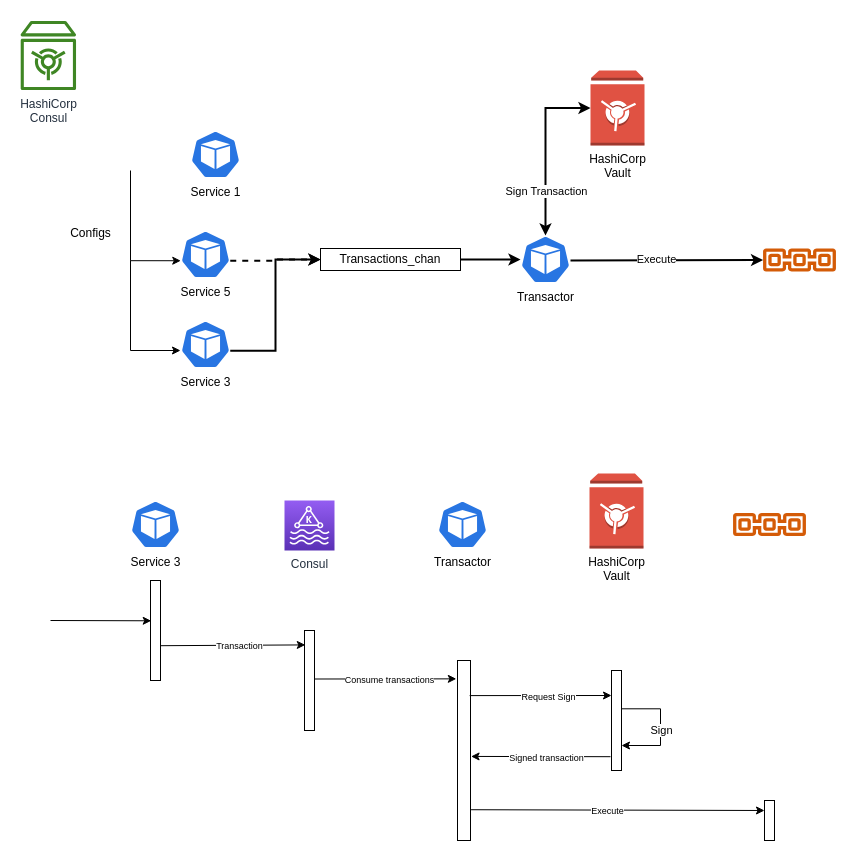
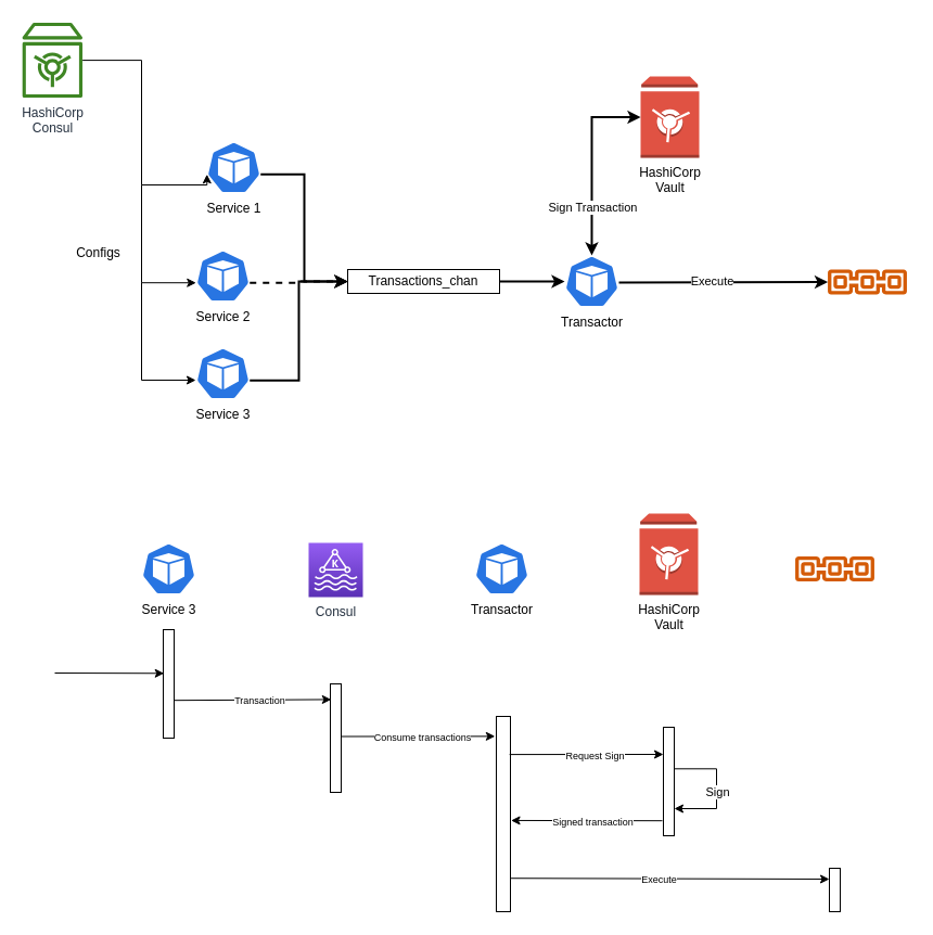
  <mxCell id="0" />
  <mxCell id="1" parent="0" />
  <mxCell id="2" value="Service 1" style="sketch=0;html=1;dashed=0;whitespace=wrap;fillColor=#2875E2;strokeColor=#ffffff;points=[[0.005,0.63,0],[0.1,0.2,0],[0.9,0.2,0],[0.5,0,0],[0.995,0.63,0],[0.72,0.99,0],[0.5,1,0],[0.28,0.99,0]];verticalLabelPosition=bottom;align=center;verticalAlign=top;shape=mxgraph.kubernetes.icon;prIcon=pod;flipV=0;" vertex="1" parent="1"><mxGeometry x="190" y="130" width="50" height="48" as="geometry" /></mxCell>
- <mxCell id="3" value="Service 5" style="sketch=0;html=1;dashed=0;whitespace=wrap;fillColor=#2875E2;strokeColor=#ffffff;points=[[0.005,0.63,0],[0.1,0.2,0],[0.9,0.2,0],[0.5,0,0],[0.995,0.63,0],[0.72,0.99,0],[0.5,1,0],[0.28,0.99,0]];verticalLabelPosition=bottom;align=center;verticalAlign=top;shape=mxgraph.kubernetes.icon;prIcon=pod;flipV=0;" vertex="1" parent="1"><mxGeometry x="180" y="230" width="50" height="48" as="geometry" /></mxCell>
+ <mxCell id="3" value="Service 2" style="sketch=0;html=1;dashed=0;whitespace=wrap;fillColor=#2875E2;strokeColor=#ffffff;points=[[0.005,0.63,0],[0.1,0.2,0],[0.9,0.2,0],[0.5,0,0],[0.995,0.63,0],[0.72,0.99,0],[0.5,1,0],[0.28,0.99,0]];verticalLabelPosition=bottom;align=center;verticalAlign=top;shape=mxgraph.kubernetes.icon;prIcon=pod;flipV=0;" vertex="1" parent="1"><mxGeometry x="180" y="230" width="50" height="48" as="geometry" /></mxCell>
  <mxCell id="4" value="Service 3" style="sketch=0;html=1;dashed=0;whitespace=wrap;fillColor=#2875E2;strokeColor=#ffffff;points=[[0.005,0.63,0],[0.1,0.2,0],[0.9,0.2,0],[0.5,0,0],[0.995,0.63,0],[0.72,0.99,0],[0.5,1,0],[0.28,0.99,0]];verticalLabelPosition=bottom;align=center;verticalAlign=top;shape=mxgraph.kubernetes.icon;prIcon=pod;flipV=0;" vertex="1" parent="1"><mxGeometry x="180" y="320" width="50" height="48" as="geometry" /></mxCell>
  <mxCell id="5" value="HashiCorp &lt;br&gt;Vault" style="outlineConnect=0;dashed=0;verticalLabelPosition=bottom;verticalAlign=top;align=center;html=1;shape=mxgraph.aws3.vault;fillColor=#E05243;gradientColor=none;" vertex="1" parent="1"><mxGeometry x="590" y="70" width="54" height="75" as="geometry" /></mxCell>
  <mxCell id="6" value="HashiCorp&lt;br&gt;Consul" style="sketch=0;outlineConnect=0;fontColor=#232F3E;gradientColor=none;fillColor=#3F8624;strokeColor=none;dashed=0;verticalLabelPosition=bottom;verticalAlign=top;align=center;html=1;fontSize=12;fontStyle=0;aspect=fixed;pointerEvents=1;shape=mxgraph.aws4.vault;" vertex="1" parent="1"><mxGeometry x="20" y="20" width="55.64" height="70" as="geometry" /></mxCell>
+ <mxCell id="7" value="" style="endArrow=classic;html=1;rounded=0;entryX=0.005;entryY=0.63;entryDx=0;entryDy=0;entryPerimeter=0;edgeStyle=orthogonalEdgeStyle;" edge="1" parent="1" source="6" target="2"><mxGeometry width="50" height="50" relative="1" as="geometry"><mxPoint x="110" y="160" as="sourcePoint" /><mxPoint x="160" y="110" as="targetPoint" /><Array as="points"><mxPoint x="130" y="55" /><mxPoint x="130" y="170" /></Array></mxGeometry></mxCell>
  <mxCell id="8" value="" style="endArrow=classic;html=1;rounded=0;entryX=0.005;entryY=0.63;entryDx=0;entryDy=0;entryPerimeter=0;edgeStyle=orthogonalEdgeStyle;" edge="1" parent="1" target="3"><mxGeometry width="50" height="50" relative="1" as="geometry"><mxPoint x="130" y="170" as="sourcePoint" /><mxPoint x="150" y="250" as="targetPoint" /><Array as="points"><mxPoint x="130" y="260" /></Array></mxGeometry></mxCell>
  <mxCell id="9" value="" style="endArrow=classic;html=1;rounded=0;entryX=0.005;entryY=0.63;entryDx=0;entryDy=0;entryPerimeter=0;edgeStyle=orthogonalEdgeStyle;" edge="1" parent="1"><mxGeometry width="50" height="50" relative="1" as="geometry"><mxPoint x="130" y="260" as="sourcePoint" /><mxPoint x="180" y="350" as="targetPoint" /><Array as="points"><mxPoint x="130" y="350" /></Array></mxGeometry></mxCell>
  <mxCell id="10" value="Configs" style="text;html=1;align=center;verticalAlign=middle;resizable=0;points=[];autosize=1;strokeColor=none;fillColor=none;" vertex="1" parent="1"><mxGeometry x="60" y="218" width="60" height="30" as="geometry" /></mxCell>
  <mxCell id="11" value="Transactions_chan" style="whiteSpace=wrap;html=1;rounded=0;" vertex="1" parent="1"><mxGeometry x="320" y="248" width="140" height="22" as="geometry" /></mxCell>
+ <mxCell id="12" value="" style="endArrow=classic;html=1;rounded=0;strokeWidth=2;exitX=0.995;exitY=0.63;exitDx=0;exitDy=0;exitPerimeter=0;entryX=0;entryY=0.5;entryDx=0;entryDy=0;edgeStyle=orthogonalEdgeStyle;" edge="1" parent="1" source="2" target="11"><mxGeometry width="50" height="50" relative="1" as="geometry"><mxPoint x="360" y="190" as="sourcePoint" /><mxPoint x="410" y="140" as="targetPoint" /></mxGeometry></mxCell>
  <mxCell id="13" value="" style="endArrow=classic;html=1;rounded=0;strokeWidth=2;exitX=0.995;exitY=0.63;exitDx=0;exitDy=0;exitPerimeter=0;entryX=0;entryY=0.5;entryDx=0;entryDy=0;edgeStyle=orthogonalEdgeStyle;" edge="1" parent="1" source="4" target="11"><mxGeometry width="50" height="50" relative="1" as="geometry"><mxPoint x="240" y="180" as="sourcePoint" /><mxPoint x="420" y="150" as="targetPoint" /></mxGeometry></mxCell>
  <mxCell id="14" value="" style="endArrow=classic;html=1;rounded=0;strokeWidth=2;exitX=0.995;exitY=0.63;exitDx=0;exitDy=0;exitPerimeter=0;entryX=0;entryY=0.5;entryDx=0;entryDy=0;edgeStyle=orthogonalEdgeStyle;dashed=1;" edge="1" parent="1" source="3" target="11"><mxGeometry width="50" height="50" relative="1" as="geometry"><mxPoint x="250" y="190" as="sourcePoint" /><mxPoint x="430" y="160" as="targetPoint" /></mxGeometry></mxCell>
  <mxCell id="15" value="Transactor" style="sketch=0;html=1;dashed=0;whitespace=wrap;fillColor=#2875E2;strokeColor=#ffffff;points=[[0.005,0.63,0],[0.1,0.2,0],[0.9,0.2,0],[0.5,0,0],[0.995,0.63,0],[0.72,0.99,0],[0.5,1,0],[0.28,0.99,0]];verticalLabelPosition=bottom;align=center;verticalAlign=top;shape=mxgraph.kubernetes.icon;prIcon=pod;flipV=0;" vertex="1" parent="1"><mxGeometry x="520" y="235" width="50" height="48" as="geometry" /></mxCell>
  <mxCell id="16" value="" style="endArrow=classic;html=1;rounded=0;strokeWidth=2;exitX=1;exitY=0.5;exitDx=0;exitDy=0;" edge="1" parent="1" source="11" target="15"><mxGeometry width="50" height="50" relative="1" as="geometry"><mxPoint x="440" y="330" as="sourcePoint" /><mxPoint x="520" y="260" as="targetPoint" /></mxGeometry></mxCell>
  <mxCell id="17" value="" style="sketch=0;outlineConnect=0;fontColor=#232F3E;gradientColor=none;fillColor=#D45B07;strokeColor=none;dashed=0;verticalLabelPosition=bottom;verticalAlign=top;align=center;html=1;fontSize=12;fontStyle=0;aspect=fixed;shape=mxgraph.aws4.blockchain_resource;" vertex="1" parent="1"><mxGeometry x="760" y="248" width="78" height="23" as="geometry" /></mxCell>
  <mxCell id="18" value="" style="endArrow=classic;startArrow=classic;html=1;rounded=0;exitX=0.5;exitY=0;exitDx=0;exitDy=0;exitPerimeter=0;entryX=0;entryY=0.5;entryDx=0;entryDy=0;entryPerimeter=0;edgeStyle=orthogonalEdgeStyle;strokeWidth=2;" edge="1" parent="1" source="15" target="5"><mxGeometry width="50" height="50" relative="1" as="geometry"><mxPoint x="510" y="180" as="sourcePoint" /><mxPoint x="560" y="130" as="targetPoint" /></mxGeometry></mxCell>
  <mxCell id="19" value="Sign Transaction" style="edgeLabel;html=1;align=center;verticalAlign=middle;resizable=0;points=[];" vertex="1" connectable="0" parent="18"><mxGeometry x="-0.114" y="1" relative="1" as="geometry"><mxPoint x="1" y="31" as="offset" /></mxGeometry></mxCell>
  <mxCell id="20" value="" style="endArrow=classic;html=1;rounded=0;strokeWidth=2;" edge="1" parent="1" target="17"><mxGeometry width="50" height="50" relative="1" as="geometry"><mxPoint x="570" y="260" as="sourcePoint" /><mxPoint x="680" y="240" as="targetPoint" /></mxGeometry></mxCell>
  <mxCell id="21" value="Execute" style="edgeLabel;html=1;align=center;verticalAlign=middle;resizable=0;points=[];" vertex="1" connectable="0" parent="20"><mxGeometry x="-0.107" y="1" relative="1" as="geometry"><mxPoint as="offset" /></mxGeometry></mxCell>
  <mxCell id="22" value="Service 3" style="sketch=0;html=1;dashed=0;whitespace=wrap;fillColor=#2875E2;strokeColor=#ffffff;points=[[0.005,0.63,0],[0.1,0.2,0],[0.9,0.2,0],[0.5,0,0],[0.995,0.63,0],[0.72,0.99,0],[0.5,1,0],[0.28,0.99,0]];verticalLabelPosition=bottom;align=center;verticalAlign=top;shape=mxgraph.kubernetes.icon;prIcon=pod;flipV=0;" vertex="1" parent="1"><mxGeometry x="130" y="500" width="50" height="48" as="geometry" /></mxCell>
  <mxCell id="23" value="Transactor" style="sketch=0;html=1;dashed=0;whitespace=wrap;fillColor=#2875E2;strokeColor=#ffffff;points=[[0.005,0.63,0],[0.1,0.2,0],[0.9,0.2,0],[0.5,0,0],[0.995,0.63,0],[0.72,0.99,0],[0.5,1,0],[0.28,0.99,0]];verticalLabelPosition=bottom;align=center;verticalAlign=top;shape=mxgraph.kubernetes.icon;prIcon=pod;flipV=0;" vertex="1" parent="1"><mxGeometry x="437" y="500" width="50" height="48" as="geometry" /></mxCell>
  <mxCell id="24" value="HashiCorp &lt;br&gt;Vault" style="outlineConnect=0;dashed=0;verticalLabelPosition=bottom;verticalAlign=top;align=center;html=1;shape=mxgraph.aws3.vault;fillColor=#E05243;gradientColor=none;" vertex="1" parent="1"><mxGeometry x="589" y="473" width="54" height="75" as="geometry" /></mxCell>
  <mxCell id="25" value="" style="sketch=0;outlineConnect=0;fontColor=#232F3E;gradientColor=none;fillColor=#D45B07;strokeColor=none;dashed=0;verticalLabelPosition=bottom;verticalAlign=top;align=center;html=1;fontSize=12;fontStyle=0;aspect=fixed;shape=mxgraph.aws4.blockchain_resource;" vertex="1" parent="1"><mxGeometry x="730" y="512.5" width="78" height="23" as="geometry" /></mxCell>
  <mxCell id="26" value="Consul" style="sketch=0;points=[[0,0,0],[0.25,0,0],[0.5,0,0],[0.75,0,0],[1,0,0],[0,1,0],[0.25,1,0],[0.5,1,0],[0.75,1,0],[1,1,0],[0,0.25,0],[0,0.5,0],[0,0.75,0],[1,0.25,0],[1,0.5,0],[1,0.75,0]];outlineConnect=0;fontColor=#232F3E;gradientColor=#945DF2;gradientDirection=north;fillColor=#5A30B5;strokeColor=#ffffff;dashed=0;verticalLabelPosition=bottom;verticalAlign=top;align=center;html=1;fontSize=12;fontStyle=0;aspect=fixed;shape=mxgraph.aws4.resourceIcon;resIcon=mxgraph.aws4.managed_streaming_for_kafka;" vertex="1" parent="1"><mxGeometry x="284" y="500" width="50" height="50" as="geometry" /></mxCell>
  <mxCell id="27" value="" style="rounded=0;whiteSpace=wrap;html=1;" vertex="1" parent="1"><mxGeometry x="150" y="580" width="10" height="100" as="geometry" /></mxCell>
  <mxCell id="28" value="" style="endArrow=classic;html=1;rounded=0;entryX=0.071;entryY=0.403;entryDx=0;entryDy=0;entryPerimeter=0;" edge="1" parent="1" target="27"><mxGeometry width="50" height="50" relative="1" as="geometry"><mxPoint x="50" y="620" as="sourcePoint" /><mxPoint x="100" y="570" as="targetPoint" /></mxGeometry></mxCell>
  <mxCell id="29" value="" style="rounded=0;whiteSpace=wrap;html=1;" vertex="1" parent="1"><mxGeometry x="304" y="630" width="10" height="100" as="geometry" /></mxCell>
  <mxCell id="30" value="" style="endArrow=classic;html=1;rounded=0;exitX=1.04;exitY=0.652;exitDx=0;exitDy=0;exitPerimeter=0;entryX=0.08;entryY=0.144;entryDx=0;entryDy=0;entryPerimeter=0;" edge="1" parent="1" source="27" target="29"><mxGeometry width="50" height="50" relative="1" as="geometry"><mxPoint x="200" y="680" as="sourcePoint" /><mxPoint x="250" y="630" as="targetPoint" /></mxGeometry></mxCell>
  <mxCell id="31" value="&lt;font style=&quot;font-size: 9px;&quot;&gt;Transaction&lt;/font&gt;" style="edgeLabel;html=1;align=center;verticalAlign=middle;resizable=0;points=[];" vertex="1" connectable="0" parent="30"><mxGeometry x="0.075" relative="1" as="geometry"><mxPoint as="offset" /></mxGeometry></mxCell>
  <mxCell id="32" value="" style="rounded=0;whiteSpace=wrap;html=1;" vertex="1" parent="1"><mxGeometry x="457" y="660" width="13" height="180" as="geometry" /></mxCell>
  <mxCell id="33" value="" style="endArrow=classic;html=1;rounded=0;exitX=0.953;exitY=0.485;exitDx=0;exitDy=0;entryX=-0.09;entryY=0.102;entryDx=0;entryDy=0;entryPerimeter=0;exitPerimeter=0;" edge="1" parent="1" source="29" target="32"><mxGeometry width="50" height="50" relative="1" as="geometry"><mxPoint x="314" y="680.5" as="sourcePoint" /><mxPoint x="459" y="679.5" as="targetPoint" /></mxGeometry></mxCell>
  <mxCell id="34" value="&lt;font style=&quot;font-size: 9px;&quot;&gt;Consume transactions&lt;/font&gt;" style="edgeLabel;html=1;align=center;verticalAlign=middle;resizable=0;points=[];" vertex="1" connectable="0" parent="33"><mxGeometry x="0.075" relative="1" as="geometry"><mxPoint x="-1" as="offset" /></mxGeometry></mxCell>
  <mxCell id="35" value="" style="endArrow=classic;html=1;rounded=0;entryX=0;entryY=0.25;entryDx=0;entryDy=0;exitX=0.936;exitY=0.195;exitDx=0;exitDy=0;exitPerimeter=0;" edge="1" parent="1" source="32" target="37"><mxGeometry width="50" height="50" relative="1" as="geometry"><mxPoint x="467" y="690" as="sourcePoint" /><mxPoint x="517" y="640" as="targetPoint" /></mxGeometry></mxCell>
  <mxCell id="36" value="&lt;font style=&quot;font-size: 9px;&quot;&gt;Request Sign&lt;/font&gt;" style="edgeLabel;html=1;align=center;verticalAlign=middle;resizable=0;points=[];" vertex="1" connectable="0" parent="35"><mxGeometry x="0.099" relative="1" as="geometry"><mxPoint as="offset" /></mxGeometry></mxCell>
  <mxCell id="37" value="" style="rounded=0;whiteSpace=wrap;html=1;" vertex="1" parent="1"><mxGeometry x="611" y="670" width="10" height="100" as="geometry" /></mxCell>
  <mxCell id="38" value="" style="endArrow=classic;html=1;rounded=0;exitX=1.045;exitY=0.383;exitDx=0;exitDy=0;exitPerimeter=0;edgeStyle=elbowEdgeStyle;entryX=1;entryY=0.75;entryDx=0;entryDy=0;elbow=vertical;" edge="1" parent="1" source="37" target="37"><mxGeometry width="50" height="50" relative="1" as="geometry"><mxPoint x="640" y="730" as="sourcePoint" /><mxPoint x="670" y="710" as="targetPoint" /><Array as="points"><mxPoint x="660" y="730" /><mxPoint x="670" y="710" /></Array></mxGeometry></mxCell>
  <mxCell id="39" value="Sign" style="edgeLabel;html=1;align=center;verticalAlign=middle;resizable=0;points=[];" vertex="1" connectable="0" parent="38"><mxGeometry x="0.039" relative="1" as="geometry"><mxPoint y="1" as="offset" /></mxGeometry></mxCell>
  <mxCell id="40" value="" style="endArrow=classic;html=1;rounded=0;exitX=-0.1;exitY=0.862;exitDx=0;exitDy=0;exitPerimeter=0;entryX=1.043;entryY=0.533;entryDx=0;entryDy=0;entryPerimeter=0;" edge="1" parent="1" source="37" target="32"><mxGeometry width="50" height="50" relative="1" as="geometry"><mxPoint x="500" y="800" as="sourcePoint" /><mxPoint x="480" y="760" as="targetPoint" /></mxGeometry></mxCell>
  <mxCell id="41" value="&lt;font style=&quot;font-size: 9px;&quot;&gt;Signed transaction&lt;/font&gt;" style="edgeLabel;html=1;align=center;verticalAlign=middle;resizable=0;points=[];" vertex="1" connectable="0" parent="40"><mxGeometry x="-0.167" relative="1" as="geometry"><mxPoint x="-7" as="offset" /></mxGeometry></mxCell>
  <mxCell id="42" value="" style="rounded=0;whiteSpace=wrap;html=1;" vertex="1" parent="1"><mxGeometry x="764" y="800" width="10" height="40" as="geometry" /></mxCell>
  <mxCell id="43" value="" style="endArrow=classic;html=1;rounded=0;entryX=0;entryY=0.25;entryDx=0;entryDy=0;exitX=1.044;exitY=0.829;exitDx=0;exitDy=0;exitPerimeter=0;" edge="1" parent="1" source="32" target="42"><mxGeometry width="50" height="50" relative="1" as="geometry"><mxPoint x="480" y="810" as="sourcePoint" /><mxPoint x="560" y="780" as="targetPoint" /></mxGeometry></mxCell>
  <mxCell id="44" value="&lt;font style=&quot;font-size: 9px;&quot;&gt;Execute&lt;/font&gt;" style="edgeLabel;html=1;align=center;verticalAlign=middle;resizable=0;points=[];" vertex="1" connectable="0" parent="43"><mxGeometry x="-0.072" relative="1" as="geometry"><mxPoint as="offset" /></mxGeometry></mxCell>
